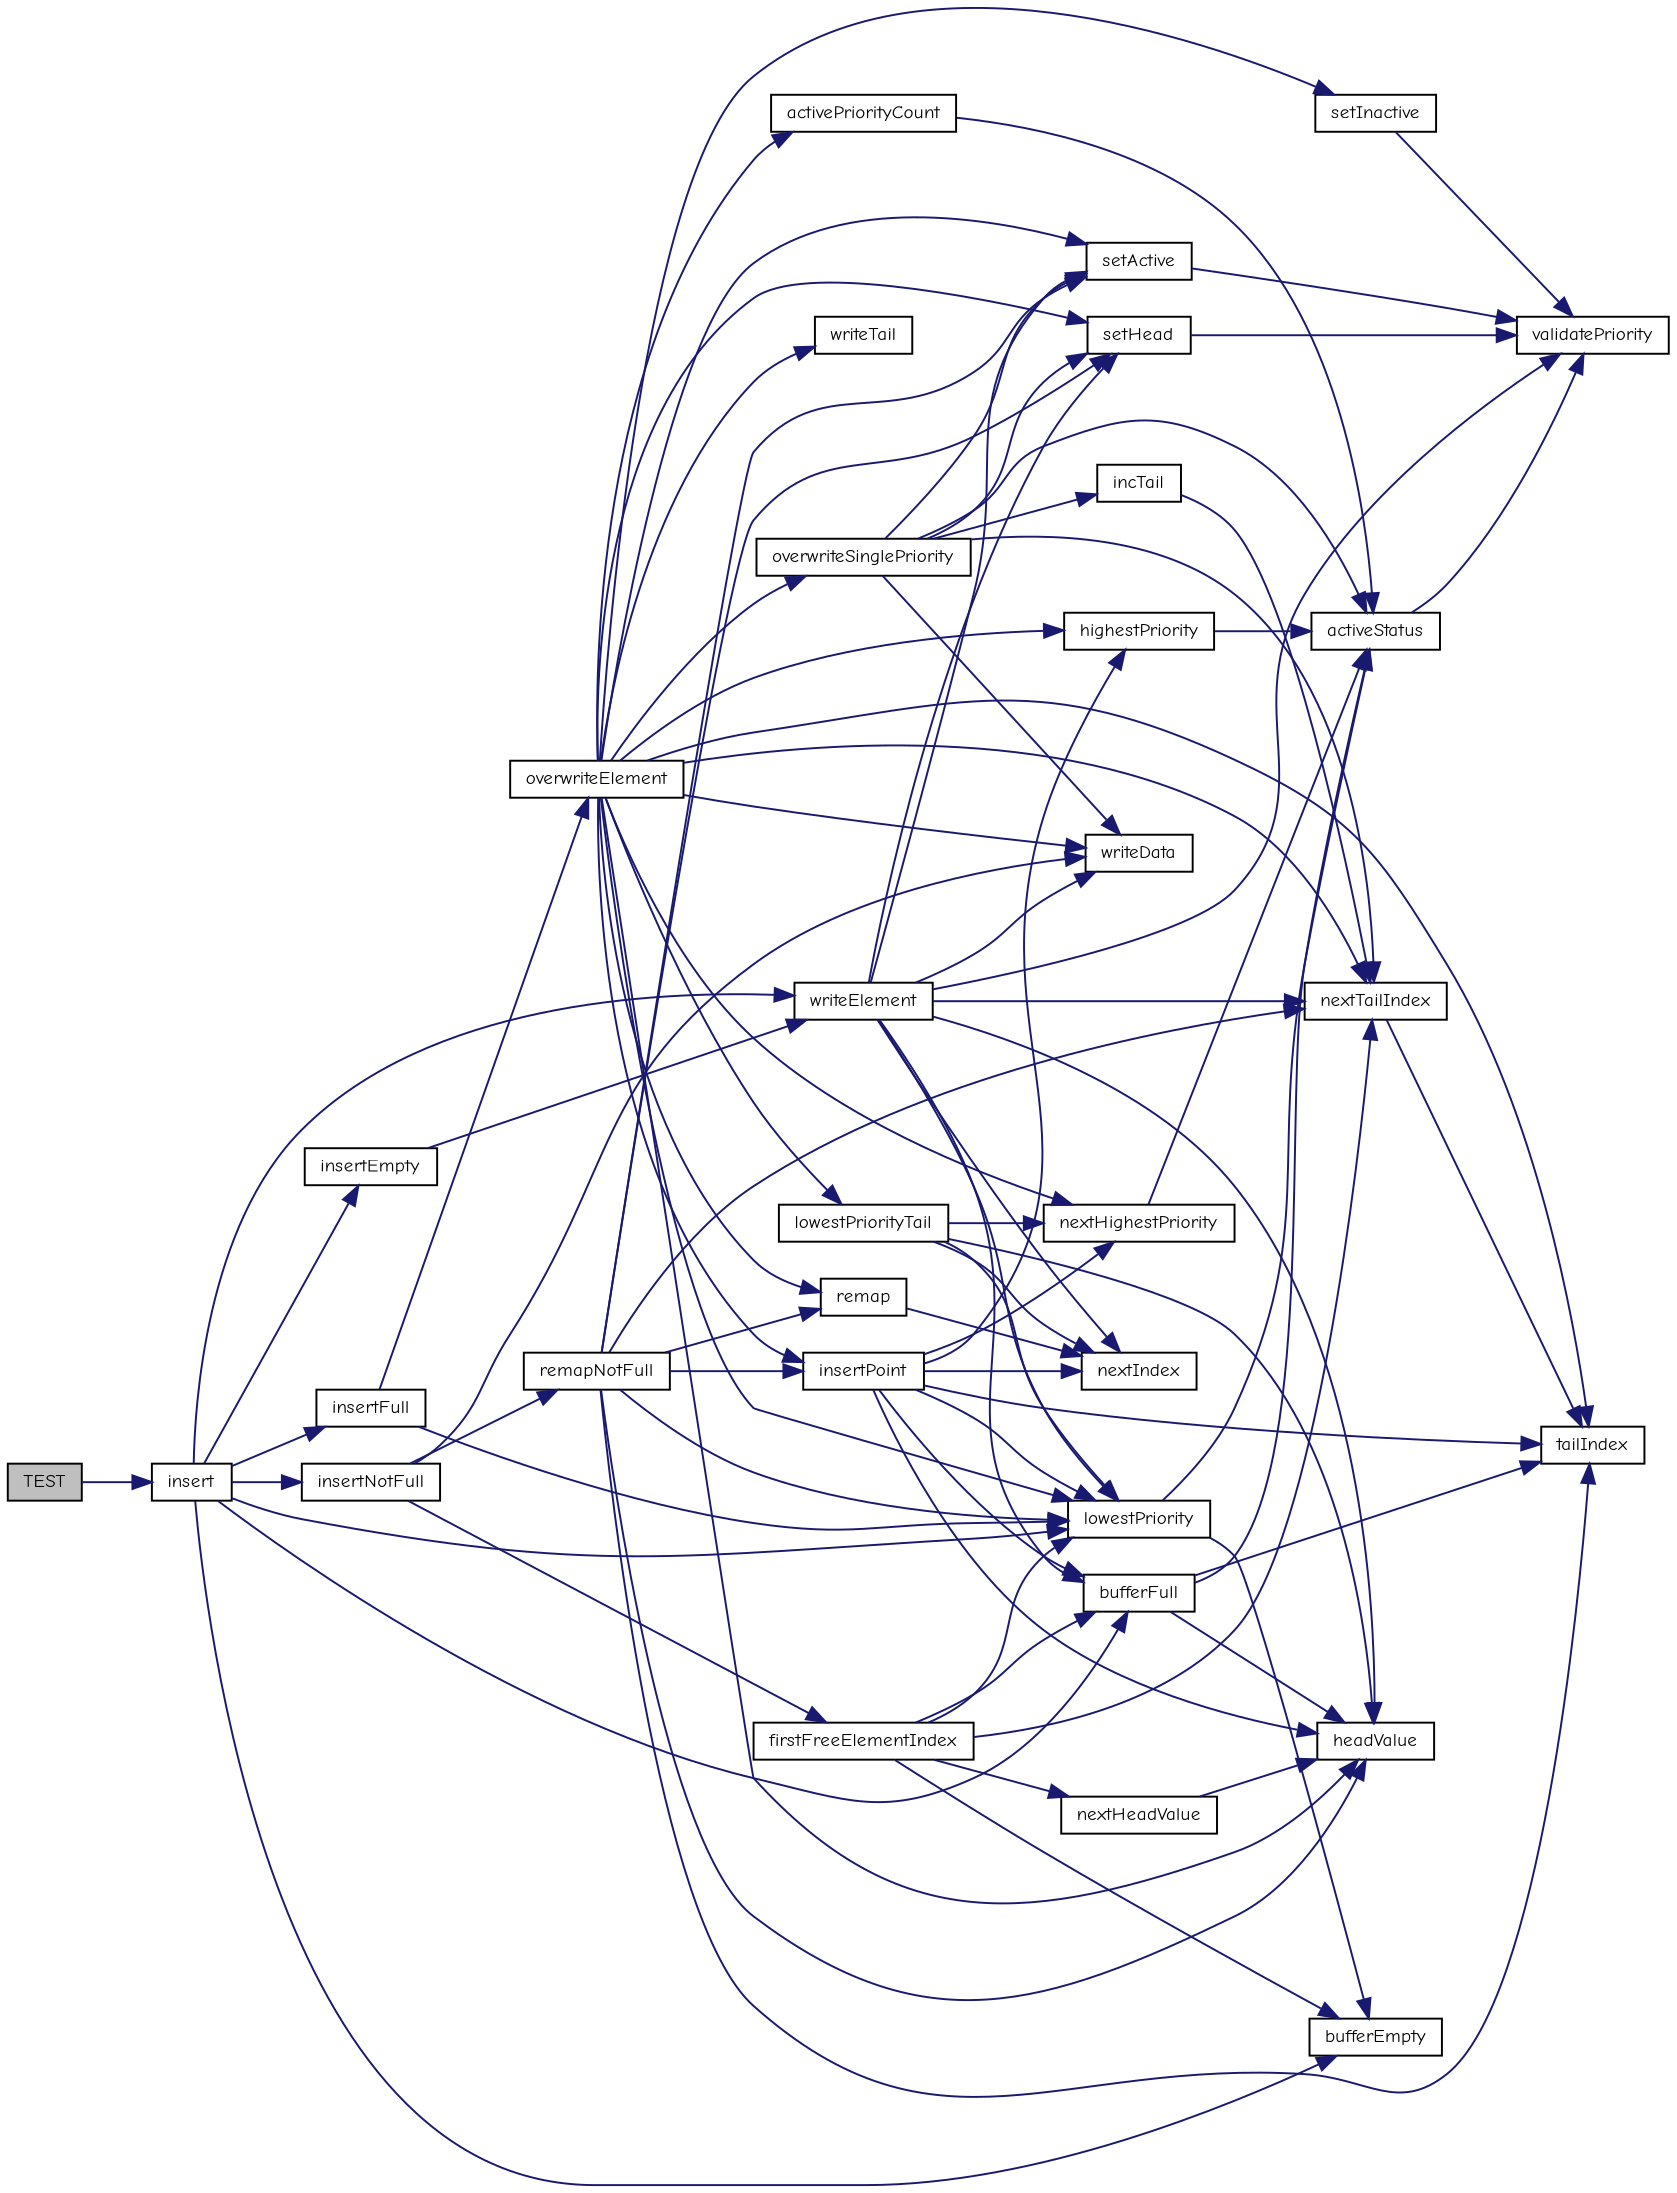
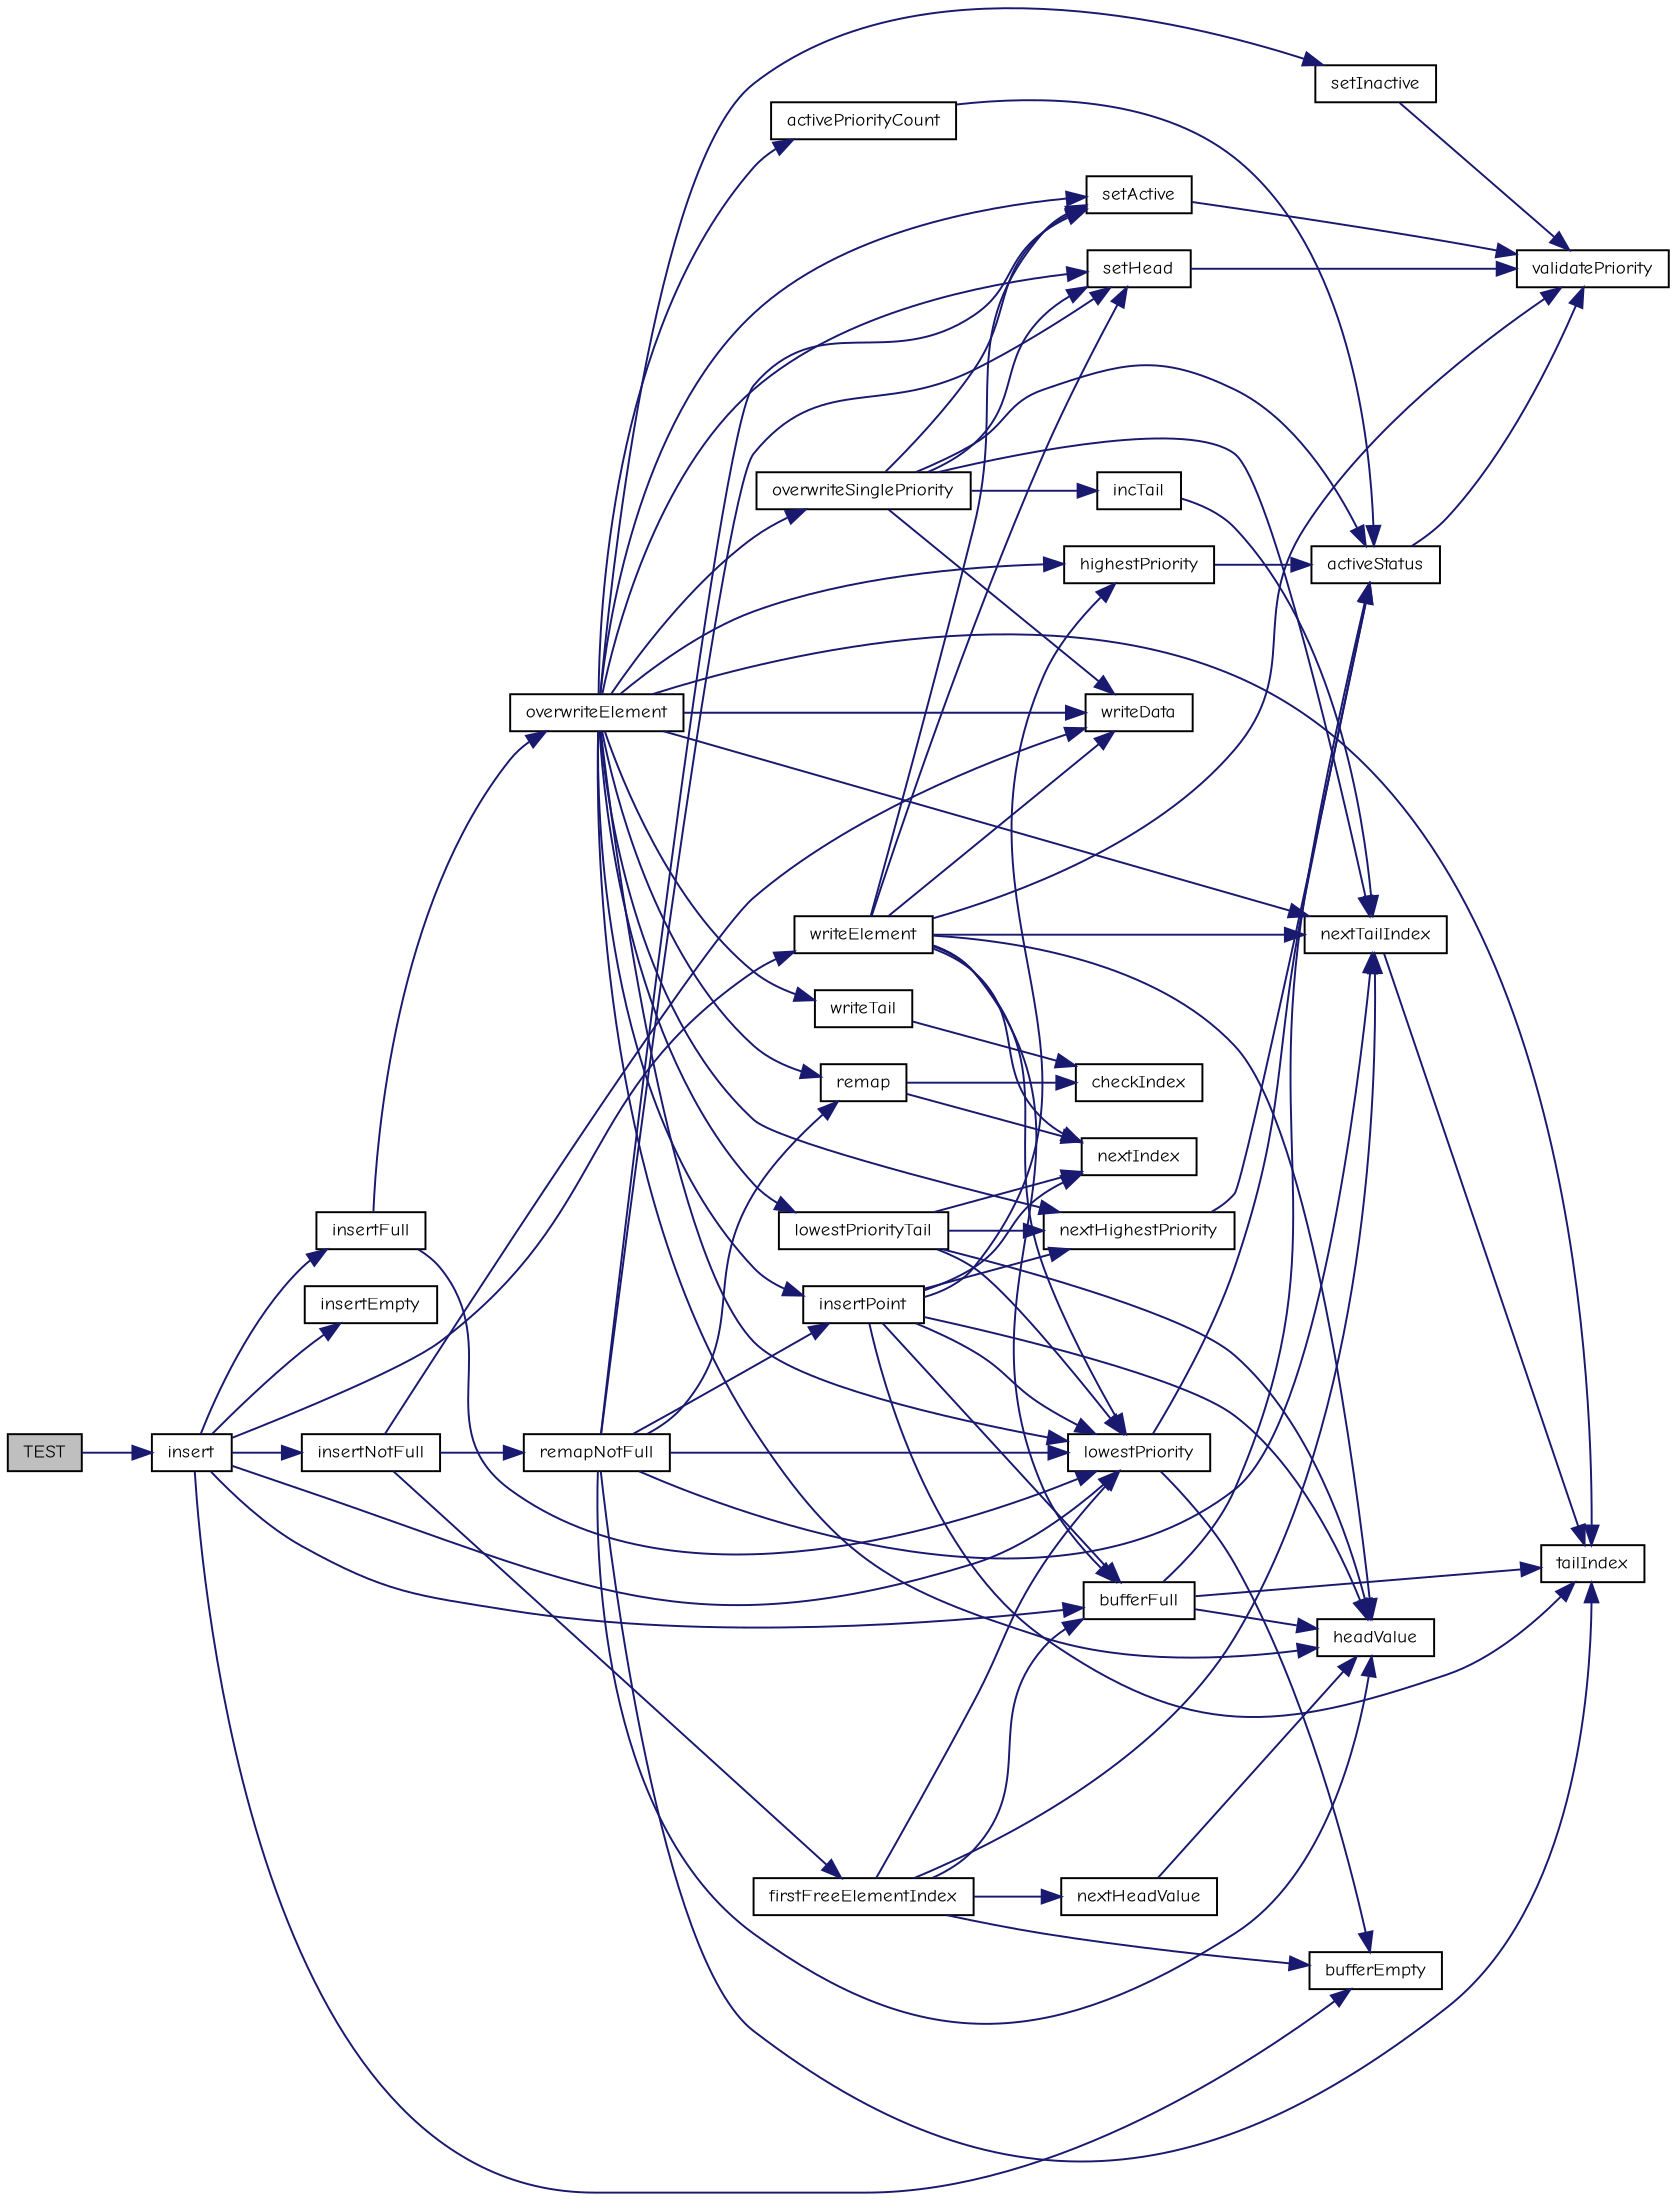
  digraph {
    fontname="Comic Neue"
    rankdir=LR
    node [color=black fillcolor=white fontname="Comic Neue" fontsize=10 shape=record style=filled]
    edge [color=midnightblue fontname="Comic Neue" fontsize=10 labelfontname=Helvetica labelfontsize=10 style=solid]
    n1 [fillcolor=grey75 fontcolor=black height=0.2 label=TEST width=0.4]
    n2 [height=0.2 label=insert width=0.4]
    n3 [height=0.2 label=bufferEmpty width=0.4]
    n4 [height=0.2 label=insertEmpty width=0.4]
    n5 [height=0.2 label=writeElement width=0.4]
    n6 [height=0.2 label=bufferFull width=0.4]
    n7 [height=0.2 label=lowestPriority width=0.4]
    n8 [height=0.2 label=insertFull width=0.4]
    n9 [height=0.2 label=insertNotFull width=0.4]
    n10 [height=0.2 label=validatePriority width=0.4]
    n11 [height=0.2 label=headValue width=0.4]
    n12 [height=0.2 label=nextTailIndex width=0.4]
    n13 [height=0.2 label=nextIndex width=0.4]
    n14 [height=0.2 label=writeData width=0.4]
    n15 [height=0.2 label=setHead width=0.4]
    n16 [height=0.2 label=setActive width=0.4]
    n17 [height=0.2 label=activeStatus width=0.4]
    n18 [height=0.2 label=tailIndex width=0.4]
    n19 [height=0.2 label=overwriteElement width=0.4]
    n20 [height=0.2 label=firstFreeElementIndex width=0.4]
    n21 [height=0.2 label=remapNotFull width=0.4]
    n22 [height=0.2 label=lowestPriorityTail width=0.4]
    n23 [height=0.2 label=nextHighestPriority width=0.4]
    n24 [height=0.2 label=insertPoint width=0.4]
    n25 [height=0.2 label=highestPriority width=0.4]
    n26 [height=0.2 label=activePriorityCount width=0.4]
    n27 [height=0.2 label=overwriteSinglePriority width=0.4]
    n28 [height=0.2 label=setInactive width=0.4]
    n29 [height=0.2 label=remap width=0.4]
    n30 [height=0.2 label=writeTail width=0.4]
    n31 [height=0.2 label=incTail width=0.4]
+   n32 [height=0.2 label=checkIndex width=0.4]
    n33 [height=0.2 label=nextHeadValue width=0.4]
    n1 -> n2
    n2 -> n3
    n2 -> n4
    n2 -> n5
    n2 -> n6
    n2 -> n7
    n2 -> n8
    n2 -> n9
-   n4 -> n5
    n5 -> n6
    n5 -> n7
    n5 -> n10
    n5 -> n11
    n5 -> n12
    n5 -> n13
    n5 -> n14
    n5 -> n15
    n5 -> n16
    n6 -> n11
    n6 -> n17
    n6 -> n18
    n7 -> n3
    n7 -> n17
    n8 -> n7
    n8 -> n19
    n9 -> n14
    n9 -> n20
    n9 -> n21
    n12 -> n18
    n15 -> n10
    n16 -> n10
    n17 -> n10
    n19 -> n7
    n19 -> n11
    n19 -> n12
    n19 -> n14
    n19 -> n15
    n19 -> n16
    n19 -> n18
    n19 -> n22
    n19 -> n23
    n19 -> n24
    n19 -> n25
    n19 -> n26
    n19 -> n27
    n19 -> n28
    n19 -> n29
    n19 -> n30
    n20 -> n3
    n20 -> n6
    n20 -> n7
    n20 -> n12
    n20 -> n33
    n21 -> n7
    n21 -> n11
    n21 -> n12
    n21 -> n15
    n21 -> n16
    n21 -> n18
    n21 -> n24
    n21 -> n29
    n22 -> n7
    n22 -> n11
    n22 -> n13
    n22 -> n23
    n23 -> n17
    n24 -> n6
    n24 -> n7
    n24 -> n11
    n24 -> n13
    n24 -> n18
    n24 -> n23
    n24 -> n25
    n25 -> n17
    n26 -> n17
    n27 -> n12
    n27 -> n14
    n27 -> n15
    n27 -> n16
    n27 -> n17
    n27 -> n31
    n28 -> n10
    n29 -> n13
+   n29 -> n32
+   n30 -> n32
    n31 -> n12
    n33 -> n11
  }
